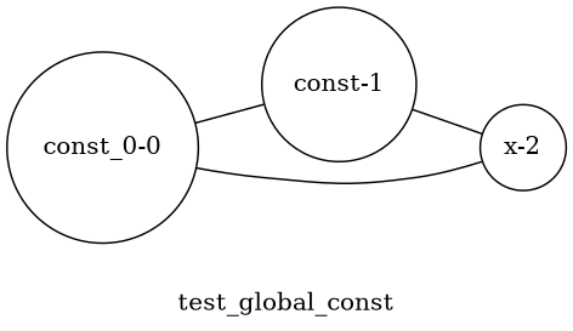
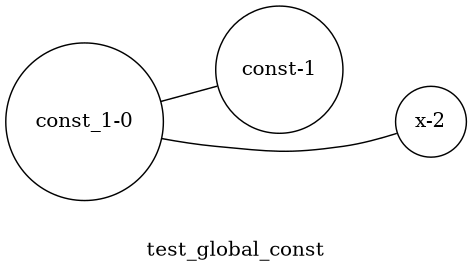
  graph {
    label=test_global_const
    rankdir=LR
    node [fillcolor=White shape=circle style=filled]
-   n1 [label="const_0-0"]
+   n1 [label="const_1-0"]
    n2 [label="const-1"]
    n3 [label="x-2"]
    n1 -- n2
    n1 -- n3
-   n2 -- n3
  }
